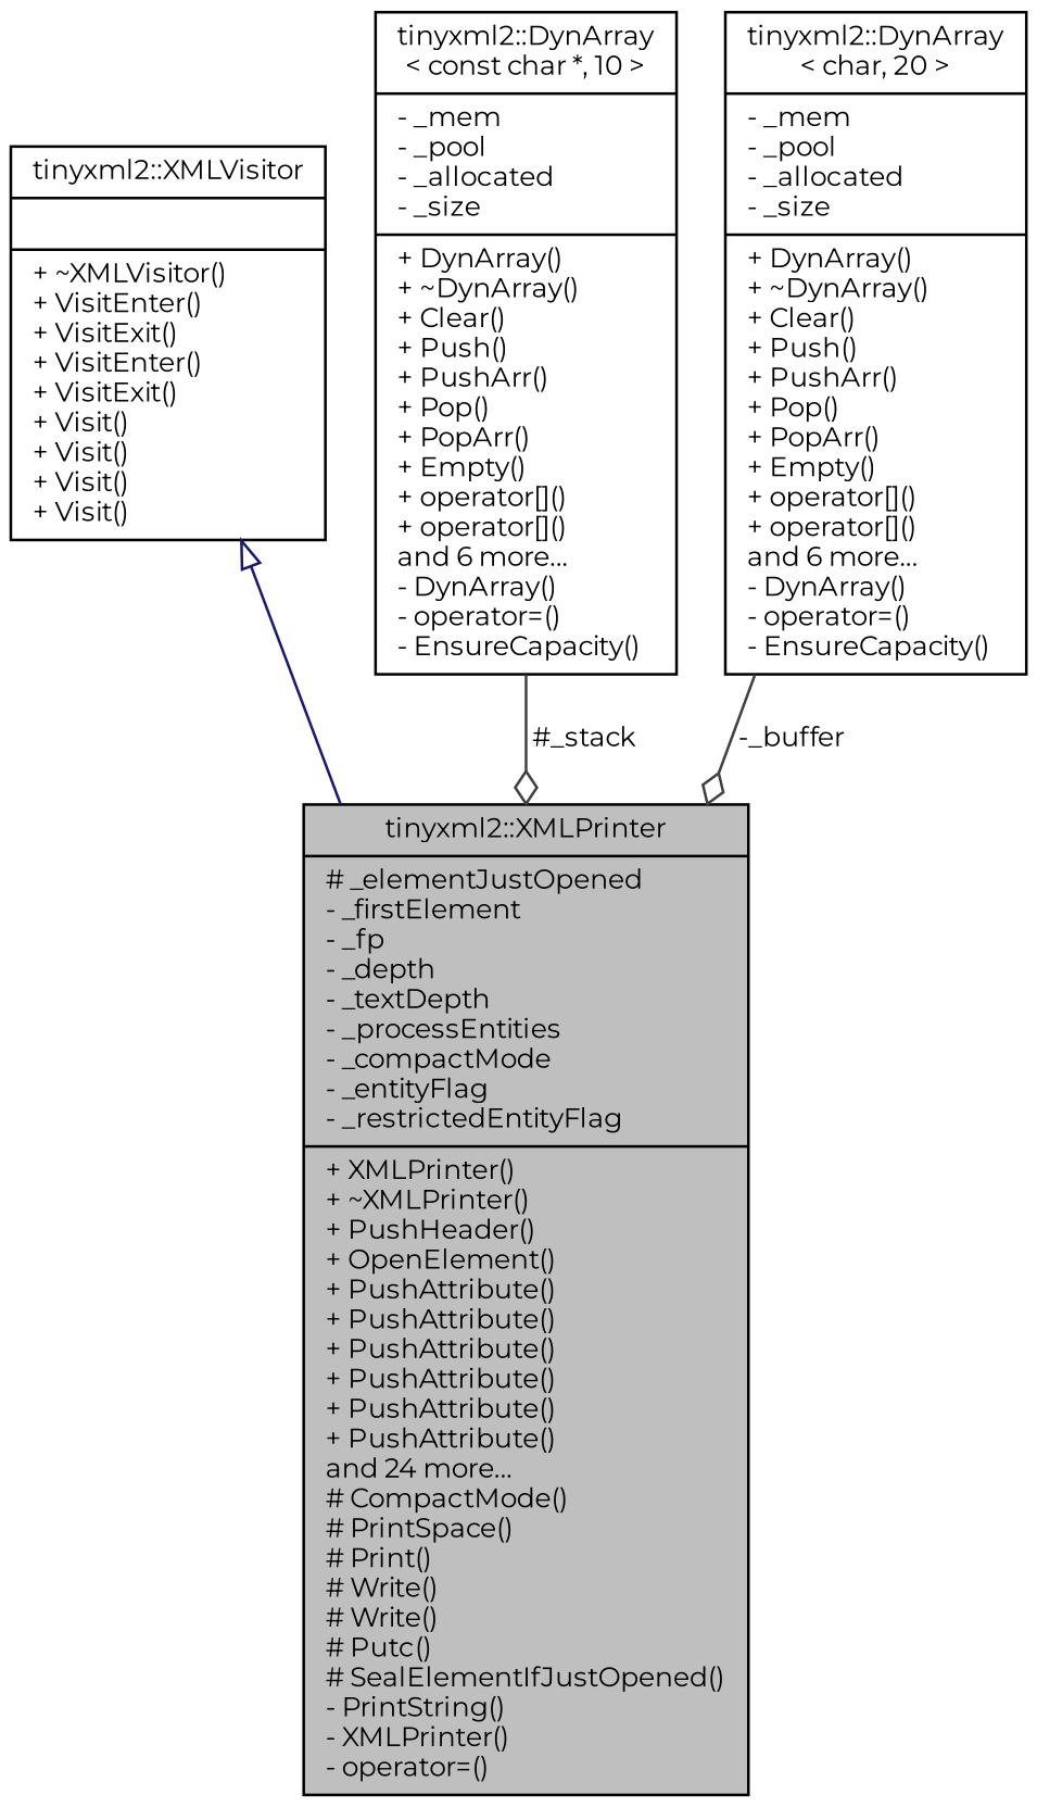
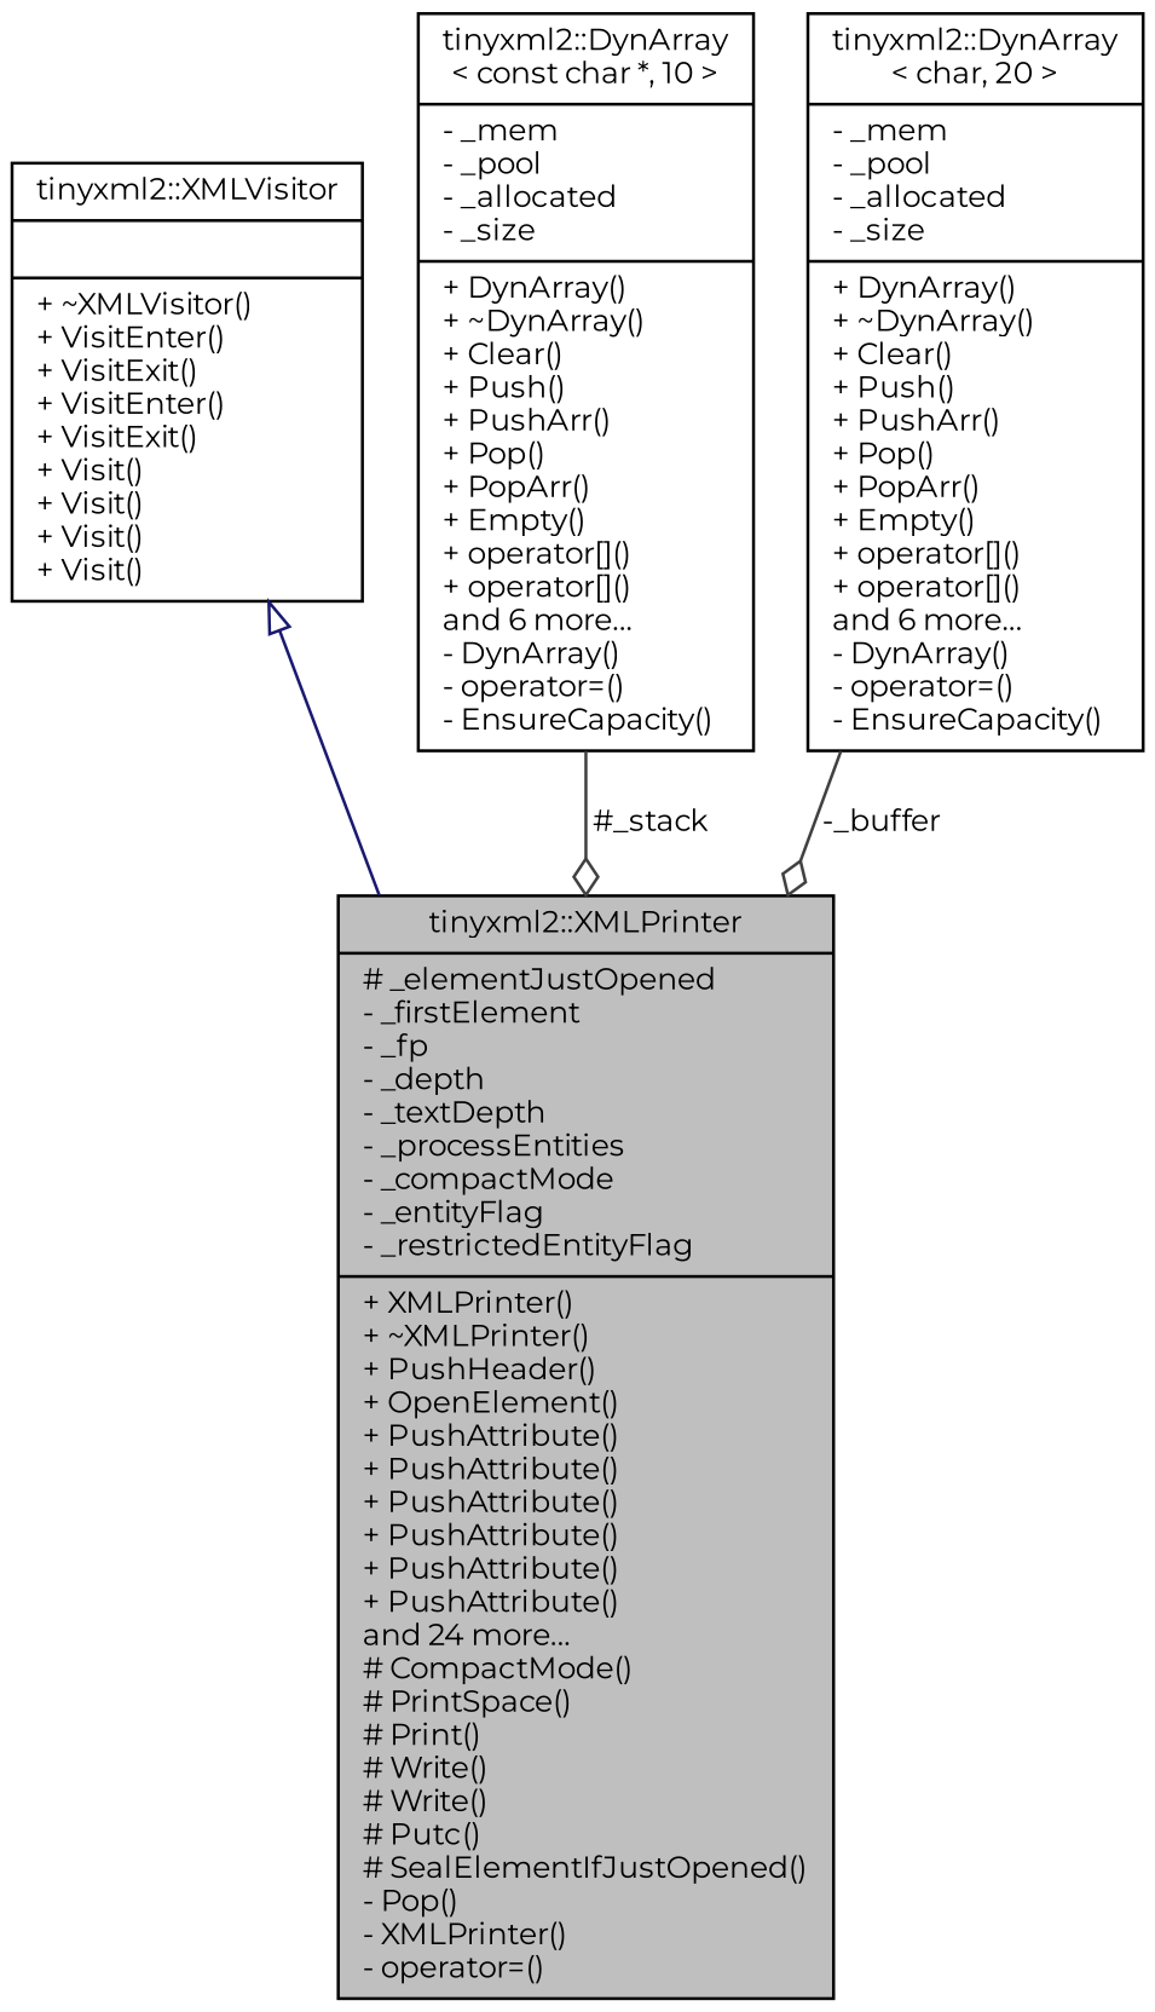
  digraph {
    fontname=Montserrat
    node [color=black fillcolor=white fontname=Montserrat fontsize=10 shape=record style=filled]
    edge [color=grey25 fontname=Montserrat fontsize=10 labelfontname=Helvetica labelfontsize=10 style=solid arrowhead=odiamond]
-   n1 [fillcolor=grey75 fontcolor=black height=0.2 label="{tinyxml2::XMLPrinter\n|# _elementJustOpened\l- _firstElement\l- _fp\l- _depth\l- _textDepth\l- _processEntities\l- _compactMode\l- _entityFlag\l- _restrictedEntityFlag\l|+ XMLPrinter()\l+ ~XMLPrinter()\l+ PushHeader()\l+ OpenElement()\l+ PushAttribute()\l+ PushAttribute()\l+ PushAttribute()\l+ PushAttribute()\l+ PushAttribute()\l+ PushAttribute()\land 24 more...\l# CompactMode()\l# PrintSpace()\l# Print()\l# Write()\l# Write()\l# Putc()\l# SealElementIfJustOpened()\l- PrintString()\l- XMLPrinter()\l- operator=()\l}" width=0.4]
+   n1 [fillcolor=grey75 fontcolor=black height=0.2 label="{tinyxml2::XMLPrinter\n|# _elementJustOpened\l- _firstElement\l- _fp\l- _depth\l- _textDepth\l- _processEntities\l- _compactMode\l- _entityFlag\l- _restrictedEntityFlag\l|+ XMLPrinter()\l+ ~XMLPrinter()\l+ PushHeader()\l+ OpenElement()\l+ PushAttribute()\l+ PushAttribute()\l+ PushAttribute()\l+ PushAttribute()\l+ PushAttribute()\l+ PushAttribute()\land 24 more...\l# CompactMode()\l# PrintSpace()\l# Print()\l# Write()\l# Write()\l# Putc()\l# SealElementIfJustOpened()\l- Pop()\l- XMLPrinter()\l- operator=()\l}" width=0.4]
    n2 [height=0.2 label="{tinyxml2::XMLVisitor\n||+ ~XMLVisitor()\l+ VisitEnter()\l+ VisitExit()\l+ VisitEnter()\l+ VisitExit()\l+ Visit()\l+ Visit()\l+ Visit()\l+ Visit()\l}" width=0.4]
    n3 [height=0.2 label="{tinyxml2::DynArray\l\< const char *, 10 \>\n|- _mem\l- _pool\l- _allocated\l- _size\l|+ DynArray()\l+ ~DynArray()\l+ Clear()\l+ Push()\l+ PushArr()\l+ Pop()\l+ PopArr()\l+ Empty()\l+ operator[]()\l+ operator[]()\land 6 more...\l- DynArray()\l- operator=()\l- EnsureCapacity()\l}" width=0.4]
    n4 [height=0.2 label="{tinyxml2::DynArray\l\< char, 20 \>\n|- _mem\l- _pool\l- _allocated\l- _size\l|+ DynArray()\l+ ~DynArray()\l+ Clear()\l+ Push()\l+ PushArr()\l+ Pop()\l+ PopArr()\l+ Empty()\l+ operator[]()\l+ operator[]()\land 6 more...\l- DynArray()\l- operator=()\l- EnsureCapacity()\l}" width=0.4]
    n2 -> n1 [arrowtail=onormal color=midnightblue dir=back arrowhead=""]
    n3 -> n1 [label=" #_stack"]
    n4 -> n1 [label=" -_buffer"]
  }
